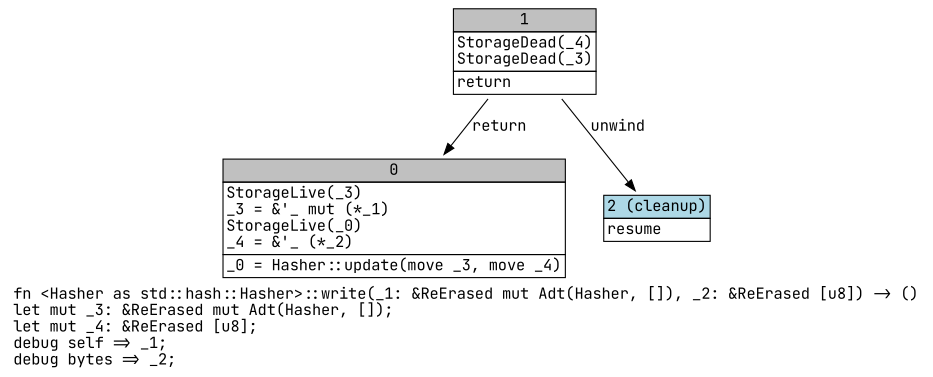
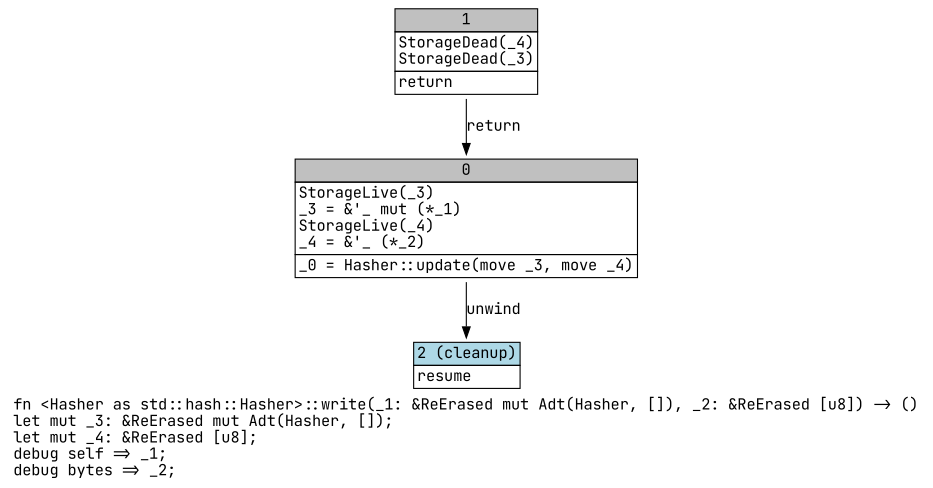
  digraph {
    fontname="JetBrains Mono"
    label=<fn &lt;Hasher as std::hash::Hasher&gt;::write(_1: &amp;ReErased mut Adt(Hasher, []), _2: &amp;ReErased [u8]) -&gt; ()<br align="left"/>let mut _3: &amp;ReErased mut Adt(Hasher, []);<br align="left"/>let mut _4: &amp;ReErased [u8];<br align="left"/>debug self =&gt; _1;<br align="left"/>debug bytes =&gt; _2;<br align="left"/>>
    node [fontname="JetBrains Mono" shape=none]
    edge [fontname="JetBrains Mono"]
-   n1 [label=<<table border="0" cellborder="1" cellspacing="0"><tr><td bgcolor="gray" align="center" colspan="1">0</td></tr><tr><td align="left" balign="left">StorageLive(_3)<br/>_3 = &amp;'_ mut (*_1)<br/>StorageLive(_0)<br/>_4 = &amp;'_ (*_2)<br/></td></tr><tr><td align="left">_0 = Hasher::update(move _3, move _4)</td></tr></table>>]
+   n1 [label=<<table border="0" cellborder="1" cellspacing="0"><tr><td bgcolor="gray" align="center" colspan="1">0</td></tr><tr><td align="left" balign="left">StorageLive(_3)<br/>_3 = &amp;'_ mut (*_1)<br/>StorageLive(_4)<br/>_4 = &amp;'_ (*_2)<br/></td></tr><tr><td align="left">_0 = Hasher::update(move _3, move _4)</td></tr></table>>]
    n2 [label=<<table border="0" cellborder="1" cellspacing="0"><tr><td bgcolor="lightblue" align="center" colspan="1">2 (cleanup)</td></tr><tr><td align="left">resume</td></tr></table>>]
    n3 [label=<<table border="0" cellborder="1" cellspacing="0"><tr><td bgcolor="gray" align="center" colspan="1">1</td></tr><tr><td align="left" balign="left">StorageDead(_4)<br/>StorageDead(_3)<br/></td></tr><tr><td align="left">return</td></tr></table>>]
-   n3 -> n2 [label=unwind]
+   n1 -> n2 [label=unwind]
    n3 -> n1 [label=return]
  }
